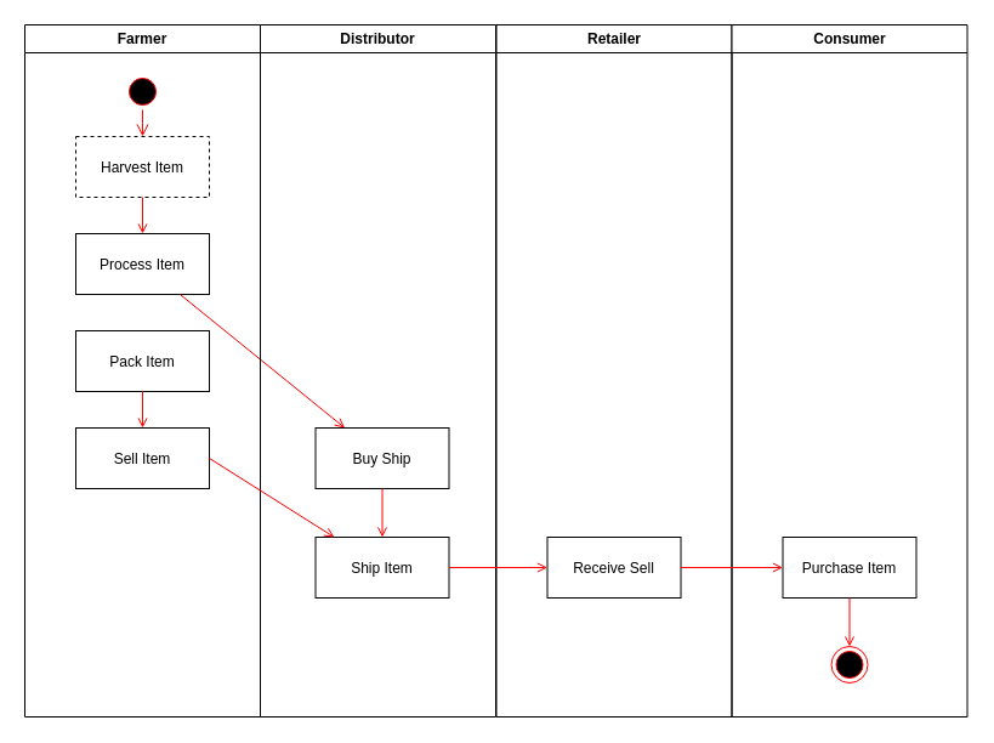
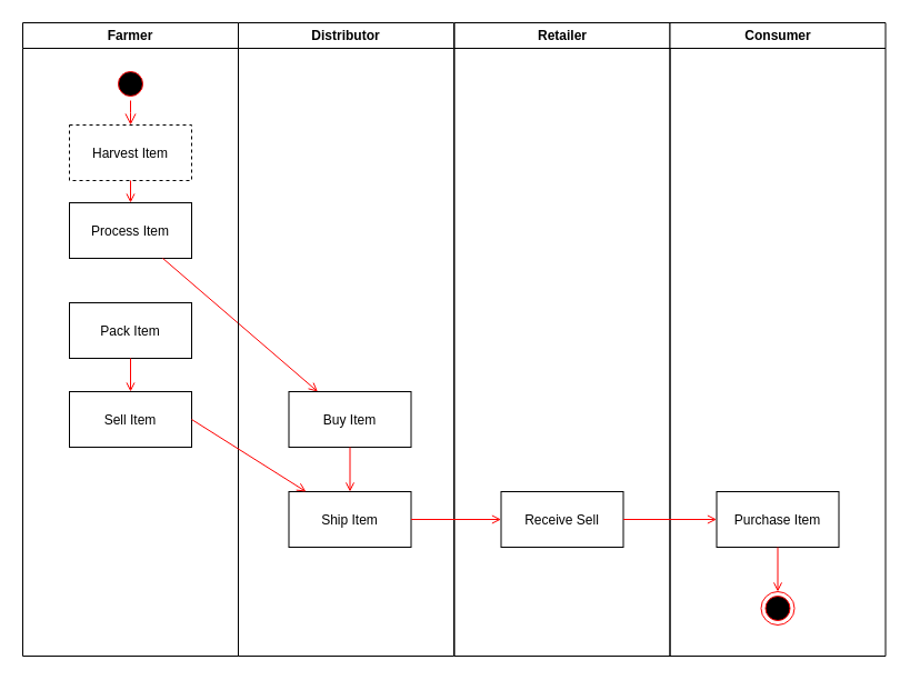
  <mxCell id="0" />
  <mxCell id="1" parent="0" />
  <mxCell id="2" value="Farmer" style="swimlane;whiteSpace=wrap" vertex="1" parent="1"><mxGeometry x="20" y="20" width="194" height="570" as="geometry" /></mxCell>
  <mxCell id="3" value="" style="ellipse;shape=startState;fillColor=#000000;strokeColor=#ff0000;" vertex="1" parent="2"><mxGeometry x="82" y="40" width="30" height="30" as="geometry" /></mxCell>
  <mxCell id="4" value="" style="edgeStyle=elbowEdgeStyle;elbow=horizontal;verticalAlign=bottom;endArrow=open;endSize=8;strokeColor=#FF0000;endFill=1;rounded=0" edge="1" parent="2" source="3" target="5"><mxGeometry x="100" y="40" as="geometry"><mxPoint x="115" y="110" as="targetPoint" /></mxGeometry></mxCell>
  <mxCell id="5" value="Harvest Item" style="dashed=1;" vertex="1" parent="2"><mxGeometry x="42" y="92" width="110" height="50" as="geometry" /></mxCell>
- <mxCell id="6" value="Process Item" style="" vertex="1" parent="2"><mxGeometry x="42" y="172" width="110" height="50" as="geometry" /></mxCell>
+ <mxCell id="6" value="Process Item" style="" vertex="1" parent="2"><mxGeometry x="42" y="162" width="110" height="50" as="geometry" /></mxCell>
  <mxCell id="7" value="" style="endArrow=open;strokeColor=#FF0000;endFill=1;rounded=0" edge="1" parent="2" source="5" target="6"><mxGeometry relative="1" as="geometry" /></mxCell>
  <mxCell id="8" value="Pack Item" style="" vertex="1" parent="2"><mxGeometry x="42" y="252" width="110" height="50" as="geometry" /></mxCell>
  <mxCell id="9" value="" style="endArrow=open;strokeColor=#FF0000;endFill=1;rounded=0;" edge="1" parent="2" source="6" target="13"><mxGeometry relative="1" as="geometry" /></mxCell>
  <mxCell id="10" value="" style="endArrow=open;strokeColor=#FF0000;endFill=1;rounded=0;entryX=0.5;entryY=0;entryDx=0;entryDy=0;exitX=0.5;exitY=1;exitDx=0;exitDy=0;" edge="1" parent="2" source="8" target="11"><mxGeometry relative="1" as="geometry"><mxPoint x="114.68" y="325" as="sourcePoint" /><mxPoint x="114.68" y="358" as="targetPoint" /></mxGeometry></mxCell>
  <mxCell id="11" value="Sell Item" style="" vertex="1" parent="2"><mxGeometry x="42" y="332" width="110" height="50" as="geometry" /></mxCell>
  <mxCell id="12" value="Distributor" style="swimlane;whiteSpace=wrap" vertex="1" parent="1"><mxGeometry x="214" y="20" width="194" height="570" as="geometry" /></mxCell>
- <mxCell id="13" value="Buy Ship" style="" vertex="1" parent="12"><mxGeometry x="45.5" y="332" width="110" height="50" as="geometry" /></mxCell>
+ <mxCell id="13" value="Buy Item" style="" vertex="1" parent="12"><mxGeometry x="45.5" y="332" width="110" height="50" as="geometry" /></mxCell>
  <mxCell id="14" value="Ship Item" style="" vertex="1" parent="12"><mxGeometry x="45.5" y="422" width="110" height="50" as="geometry" /></mxCell>
  <mxCell id="15" value="" style="endArrow=open;strokeColor=#FF0000;endFill=1;rounded=0;entryX=0.5;entryY=0;entryDx=0;entryDy=0;" edge="1" parent="12" source="13" target="14"><mxGeometry relative="1" as="geometry"><mxPoint x="-100.0" y="349.937" as="sourcePoint" /><mxPoint x="105.5" y="387.063" as="targetPoint" /></mxGeometry></mxCell>
  <mxCell id="16" value="Retailer" style="swimlane;whiteSpace=wrap" vertex="1" parent="1"><mxGeometry x="408.5" y="20" width="194" height="570" as="geometry" /></mxCell>
  <mxCell id="17" value="Receive Sell" style="" vertex="1" parent="16"><mxGeometry x="42" y="422" width="110" height="50" as="geometry" /></mxCell>
  <mxCell id="18" value="" style="endArrow=open;strokeColor=#FF0000;endFill=1;rounded=0;exitX=1;exitY=0.5;exitDx=0;exitDy=0;" edge="1" parent="1" source="11" target="14"><mxGeometry relative="1" as="geometry" /></mxCell>
  <mxCell id="19" value="Consumer" style="swimlane;whiteSpace=wrap" vertex="1" parent="1"><mxGeometry x="602.5" y="20" width="194" height="570" as="geometry" /></mxCell>
  <mxCell id="20" value="Purchase Item" style="" vertex="1" parent="19"><mxGeometry x="42" y="422" width="110" height="50" as="geometry" /></mxCell>
  <mxCell id="21" value="" style="ellipse;shape=endState;fillColor=#000000;strokeColor=#ff0000" vertex="1" parent="19"><mxGeometry x="82" y="512" width="30" height="30" as="geometry" /></mxCell>
  <mxCell id="22" value="" style="endArrow=open;strokeColor=#FF0000;endFill=1;rounded=0" edge="1" parent="19" source="20" target="21"><mxGeometry relative="1" as="geometry" /></mxCell>
  <mxCell id="23" value="" style="edgeStyle=none;strokeColor=#FF0000;endArrow=open;endFill=1;rounded=0;exitX=1;exitY=0.5;exitDx=0;exitDy=0;" edge="1" parent="1" source="14" target="17"><mxGeometry width="100" height="100" relative="1" as="geometry"><mxPoint x="464.5" y="449.5" as="sourcePoint" /><mxPoint x="584.5" y="449.5" as="targetPoint" /></mxGeometry></mxCell>
  <mxCell id="24" value="" style="edgeStyle=none;strokeColor=#FF0000;endArrow=open;endFill=1;rounded=0;exitX=1;exitY=0.5;exitDx=0;exitDy=0;" edge="1" parent="1" source="17" target="20"><mxGeometry width="100" height="100" relative="1" as="geometry"><mxPoint x="744.5" y="449.5" as="sourcePoint" /><mxPoint x="864.5" y="449.5" as="targetPoint" /></mxGeometry></mxCell>
